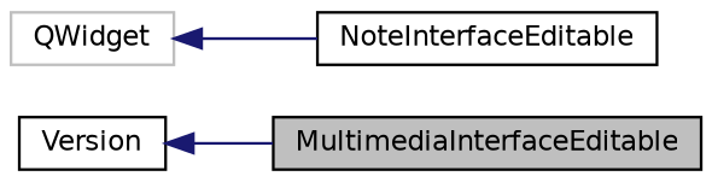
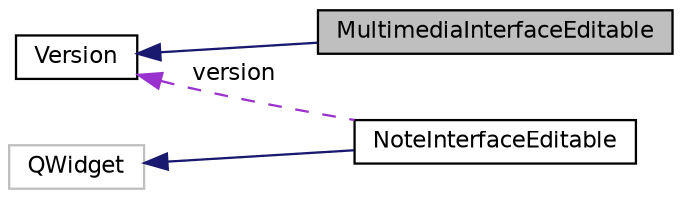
  digraph {
    rankdir=LR
    node [color=black fillcolor=white fontname=Helvetica fontsize=10 shape=record style=filled]
    edge [color=midnightblue dir=back fontname=Helvetica fontsize=10 labelfontname=Helvetica labelfontsize=10 style=solid]
    n1 [fillcolor=grey75 fontcolor=black height=0.2 label=MultimediaInterfaceEditable width=0.4]
    n2 [height=0.2 label=NoteInterfaceEditable width=0.4]
    n3 [color=grey75 height=0.2 label=QWidget width=0.4]
    n4 [height=0.2 label=Version width=0.4]
    n3 -> n2
    n4 -> n1
+   n4 -> n2 [color=darkorchid3 label=" version" style=dashed]
  }
